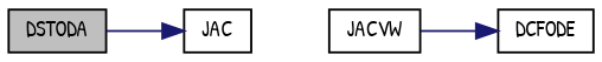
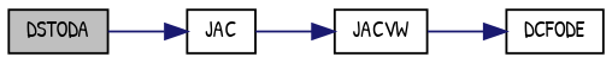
  digraph {
    fontname="Patrick Hand"
    rankdir=LR
    node [color=black fillcolor=white fontname="Patrick Hand" fontsize=10 shape=record style=filled]
    edge [color=midnightblue fontname="Patrick Hand" fontsize=10 labelfontname=Helvetica labelfontsize=10 style=solid]
    n1 [fillcolor=grey75 fontcolor=black height=0.2 label=DSTODA width=0.4]
    n2 [height=0.2 label=JAC width=0.4]
    n3 [height=0.2 label=DCFODE width=0.4]
    n4 [height=0.2 label=JACVW width=0.4]
    n1 -> n2
+   n2 -> n4
    n4 -> n3
  }
